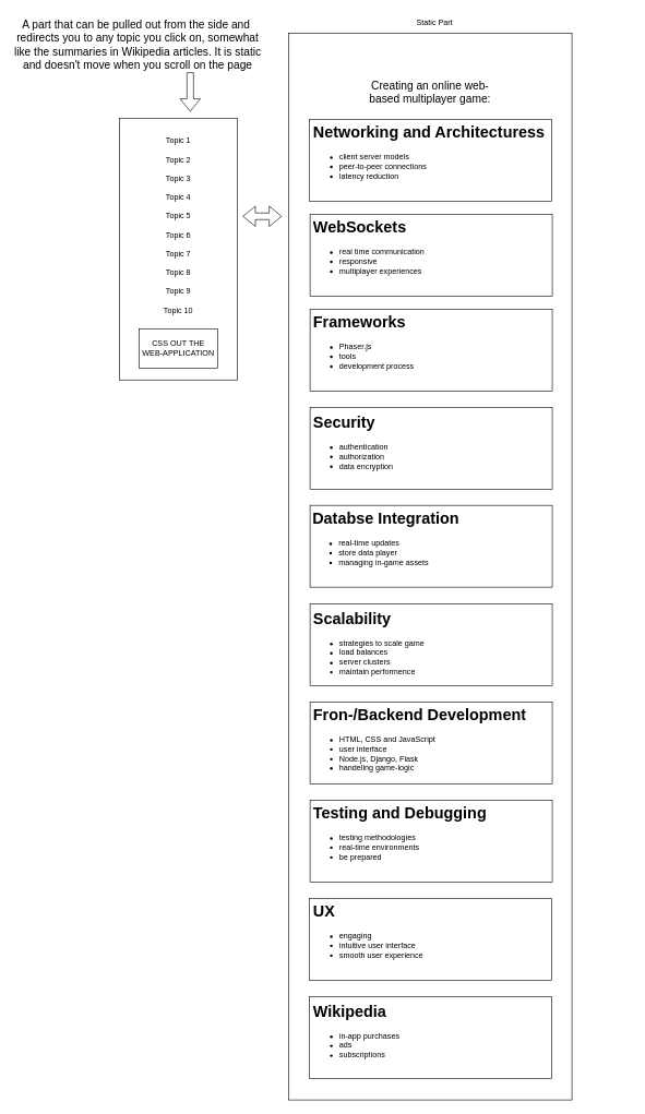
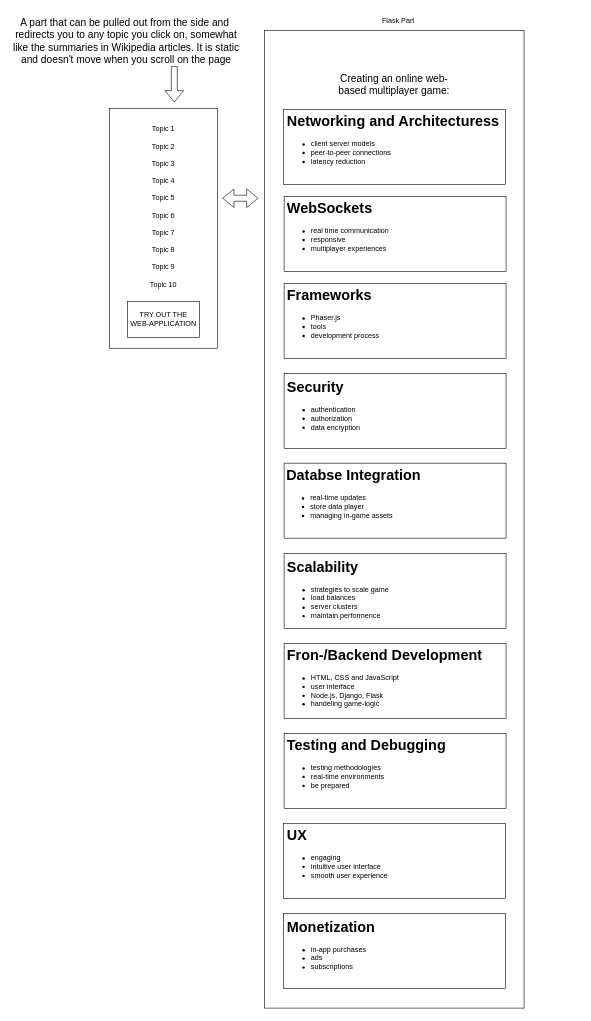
  <mxCell id="0" />
  <mxCell id="1" parent="0" />
  <mxCell id="2" value="" style="rounded=0;whiteSpace=wrap;html=1;" parent="1" vertex="1"><mxGeometry x="440" y="50" width="433" height="1630" as="geometry" /></mxCell>
  <mxCell id="3" value="" style="rounded=0;whiteSpace=wrap;html=1;" parent="1" vertex="1"><mxGeometry x="472" y="182" width="370" height="125" as="geometry" /></mxCell>
  <mxCell id="4" value="Creating an online web-based multiplayer game:" style="text;html=1;strokeColor=none;fillColor=none;align=center;verticalAlign=middle;whiteSpace=wrap;rounded=0;fontSize=17;" parent="1" vertex="1"><mxGeometry x="561" y="122.5" width="191" height="37.5" as="geometry" /></mxCell>
  <mxCell id="5" value="&lt;h1&gt;Networking and Architecturess&lt;/h1&gt;&lt;div&gt;&lt;ul&gt;&lt;li&gt;client server models&lt;/li&gt;&lt;li&gt;peer-to-peer connections&amp;nbsp;&lt;/li&gt;&lt;li&gt;latency reduction&lt;/li&gt;&lt;/ul&gt;&lt;/div&gt;" style="text;html=1;strokeColor=none;fillColor=none;spacing=5;spacingTop=-20;whiteSpace=wrap;overflow=hidden;rounded=0;" parent="1" vertex="1"><mxGeometry x="473" y="182" width="400" height="117.5" as="geometry" /></mxCell>
  <mxCell id="6" value="" style="rounded=0;whiteSpace=wrap;html=1;" parent="1" vertex="1"><mxGeometry x="473" y="327" width="370" height="125" as="geometry" /></mxCell>
  <mxCell id="7" value="" style="rounded=0;whiteSpace=wrap;html=1;" parent="1" vertex="1"><mxGeometry x="473" y="472" width="370" height="125" as="geometry" /></mxCell>
  <mxCell id="8" value="" style="rounded=0;whiteSpace=wrap;html=1;" parent="1" vertex="1"><mxGeometry x="473" y="622" width="370" height="125" as="geometry" /></mxCell>
  <mxCell id="9" value="" style="rounded=0;whiteSpace=wrap;html=1;" parent="1" vertex="1"><mxGeometry x="473" y="771.6" width="370" height="125" as="geometry" /></mxCell>
  <mxCell id="10" value="" style="rounded=0;whiteSpace=wrap;html=1;" parent="1" vertex="1"><mxGeometry x="473" y="922" width="370" height="125" as="geometry" /></mxCell>
  <mxCell id="11" value="" style="rounded=0;whiteSpace=wrap;html=1;" parent="1" vertex="1"><mxGeometry x="473" y="1072" width="370" height="125" as="geometry" /></mxCell>
  <mxCell id="12" value="" style="rounded=0;whiteSpace=wrap;html=1;" parent="1" vertex="1"><mxGeometry x="472" y="1372" width="370" height="125" as="geometry" /></mxCell>
  <mxCell id="13" value="" style="rounded=0;whiteSpace=wrap;html=1;" parent="1" vertex="1"><mxGeometry x="473" y="1222" width="370" height="125" as="geometry" /></mxCell>
  <mxCell id="14" value="" style="rounded=0;whiteSpace=wrap;html=1;" parent="1" vertex="1"><mxGeometry x="472" y="1522" width="370" height="125" as="geometry" /></mxCell>
  <mxCell id="15" value="&lt;h1&gt;WebSockets&lt;/h1&gt;&lt;div&gt;&lt;ul&gt;&lt;li&gt;real time communication&lt;/li&gt;&lt;li&gt;responsive&lt;/li&gt;&lt;li&gt;multiplayer experiences&lt;/li&gt;&lt;/ul&gt;&lt;/div&gt;" style="text;html=1;strokeColor=none;fillColor=none;spacing=5;spacingTop=-20;whiteSpace=wrap;overflow=hidden;rounded=0;" parent="1" vertex="1"><mxGeometry x="473" y="327" width="369" height="120" as="geometry" /></mxCell>
  <mxCell id="16" value="&lt;h1&gt;Frameworks&lt;/h1&gt;&lt;div&gt;&lt;ul&gt;&lt;li&gt;Phaser.js&lt;/li&gt;&lt;li&gt;tools&lt;/li&gt;&lt;li&gt;development process&lt;/li&gt;&lt;/ul&gt;&lt;/div&gt;" style="text;html=1;strokeColor=none;fillColor=none;spacing=5;spacingTop=-20;whiteSpace=wrap;overflow=hidden;rounded=0;" parent="1" vertex="1"><mxGeometry x="473" y="472" width="190" height="120" as="geometry" /></mxCell>
  <mxCell id="17" value="&lt;h1&gt;Security&lt;/h1&gt;&lt;div&gt;&lt;ul&gt;&lt;li&gt;authentication&lt;/li&gt;&lt;li&gt;authorization&lt;/li&gt;&lt;li&gt;data encryption&lt;/li&gt;&lt;/ul&gt;&lt;/div&gt;" style="text;html=1;strokeColor=none;fillColor=none;spacing=5;spacingTop=-20;whiteSpace=wrap;overflow=hidden;rounded=0;" parent="1" vertex="1"><mxGeometry x="473" y="624.5" width="190" height="120" as="geometry" /></mxCell>
  <mxCell id="18" value="&lt;h1&gt;Databse Integration&lt;/h1&gt;&lt;div&gt;&lt;ul&gt;&lt;li&gt;real-time updates&lt;/li&gt;&lt;li&gt;store data player&lt;/li&gt;&lt;li&gt;managing in-game assets&lt;/li&gt;&lt;/ul&gt;&lt;/div&gt;" style="text;html=1;strokeColor=none;fillColor=none;spacing=5;spacingTop=-20;whiteSpace=wrap;overflow=hidden;rounded=0;" parent="1" vertex="1"><mxGeometry x="472" y="771.6" width="330" height="120" as="geometry" /></mxCell>
  <mxCell id="19" value="&lt;h1&gt;Scalability&lt;/h1&gt;&lt;div&gt;&lt;ul&gt;&lt;li&gt;strategies to scale game&lt;/li&gt;&lt;li&gt;load balances&lt;/li&gt;&lt;li&gt;server clusters&lt;/li&gt;&lt;li&gt;maintain performence&lt;/li&gt;&lt;/ul&gt;&lt;/div&gt;" style="text;html=1;strokeColor=none;fillColor=none;spacing=5;spacingTop=-20;whiteSpace=wrap;overflow=hidden;rounded=0;" parent="1" vertex="1"><mxGeometry x="473" y="924.5" width="190" height="120" as="geometry" /></mxCell>
  <mxCell id="20" value="&lt;h1&gt;Fron-/Backend Development&lt;/h1&gt;&lt;div&gt;&lt;ul&gt;&lt;li&gt;HTML, CSS and JavaScript&lt;/li&gt;&lt;li&gt;user interface&lt;/li&gt;&lt;li&gt;Node.js, Django, Flask&lt;/li&gt;&lt;li&gt;handeling game-logic&lt;/li&gt;&lt;/ul&gt;&lt;/div&gt;" style="text;html=1;strokeColor=none;fillColor=none;spacing=5;spacingTop=-20;whiteSpace=wrap;overflow=hidden;rounded=0;" parent="1" vertex="1"><mxGeometry x="473" y="1072" width="490" height="110" as="geometry" /></mxCell>
  <mxCell id="21" value="&lt;h1&gt;Testing and Debugging&lt;/h1&gt;&lt;div&gt;&lt;ul&gt;&lt;li&gt;&lt;span style=&quot;background-color: initial;&quot;&gt;testing methodologies&lt;/span&gt;&lt;br&gt;&lt;/li&gt;&lt;li&gt;&lt;span style=&quot;background-color: initial;&quot;&gt;real-time environments&lt;/span&gt;&lt;/li&gt;&lt;li&gt;be prepared&lt;/li&gt;&lt;/ul&gt;&lt;/div&gt;" style="text;html=1;strokeColor=none;fillColor=none;spacing=5;spacingTop=-20;whiteSpace=wrap;overflow=hidden;rounded=0;" parent="1" vertex="1"><mxGeometry x="473" y="1222" width="380" height="120" as="geometry" /></mxCell>
  <mxCell id="22" value="&lt;h1&gt;UX&lt;/h1&gt;&lt;div&gt;&lt;ul&gt;&lt;li&gt;engaging&lt;/li&gt;&lt;li&gt;intuitive user interface&lt;/li&gt;&lt;li&gt;smooth user experience&lt;/li&gt;&lt;/ul&gt;&lt;/div&gt;" style="text;html=1;strokeColor=none;fillColor=none;spacing=5;spacingTop=-20;whiteSpace=wrap;overflow=hidden;rounded=0;" parent="1" vertex="1"><mxGeometry x="473" y="1372" width="190" height="120" as="geometry" /></mxCell>
- <mxCell id="23" value="&lt;h1&gt;Wikipedia&lt;/h1&gt;&lt;div&gt;&lt;ul&gt;&lt;li&gt;in-app purchases&lt;/li&gt;&lt;li&gt;ads&lt;/li&gt;&lt;li&gt;subscriptions&lt;/li&gt;&lt;/ul&gt;&lt;/div&gt;" style="text;html=1;strokeColor=none;fillColor=none;spacing=5;spacingTop=-20;whiteSpace=wrap;overflow=hidden;rounded=0;" parent="1" vertex="1"><mxGeometry x="473" y="1524.5" width="190" height="120" as="geometry" /></mxCell>
- <mxCell id="24" value="Static Part" style="text;html=1;align=center;verticalAlign=middle;resizable=0;points=[];autosize=1;strokeColor=none;fillColor=none;" parent="1" vertex="1"><mxGeometry x="623" y="20" width="80" height="30" as="geometry" /></mxCell>
+ <mxCell id="23" value="&lt;h1&gt;Monetization&lt;/h1&gt;&lt;div&gt;&lt;ul&gt;&lt;li&gt;in-app purchases&lt;/li&gt;&lt;li&gt;ads&lt;/li&gt;&lt;li&gt;subscriptions&lt;/li&gt;&lt;/ul&gt;&lt;/div&gt;" style="text;html=1;strokeColor=none;fillColor=none;spacing=5;spacingTop=-20;whiteSpace=wrap;overflow=hidden;rounded=0;" parent="1" vertex="1"><mxGeometry x="473" y="1524.5" width="190" height="120" as="geometry" /></mxCell>
+ <mxCell id="24" value="Flask Part" style="text;html=1;align=center;verticalAlign=middle;resizable=0;points=[];autosize=1;strokeColor=none;fillColor=none;" parent="1" vertex="1"><mxGeometry x="623" y="20" width="80" height="30" as="geometry" /></mxCell>
  <mxCell id="25" value="" style="rounded=0;whiteSpace=wrap;html=1;" parent="1" vertex="1"><mxGeometry x="182" y="180" width="180" height="400" as="geometry" /></mxCell>
  <mxCell id="26" value="A part that can be pulled out from the side and&amp;nbsp; redirects you to any topic you click on, somewhat like the summaries in Wikipedia articles. It is static and doesn't move when you scroll on the page" style="text;html=1;strokeColor=none;fillColor=none;align=center;verticalAlign=middle;whiteSpace=wrap;rounded=0;fontSize=17;" parent="1" vertex="1"><mxGeometry x="20" y="50" width="380" height="37.5" as="geometry" /></mxCell>
  <mxCell id="27" value="" style="shape=flexArrow;endArrow=classic;html=1;rounded=0;" parent="1" edge="1"><mxGeometry width="50" height="50" relative="1" as="geometry"><mxPoint x="290" y="110" as="sourcePoint" /><mxPoint x="290" y="170" as="targetPoint" /></mxGeometry></mxCell>
  <mxCell id="28" value="Topic 1&lt;br&gt;&lt;br&gt;Topic 2&lt;br&gt;&lt;br&gt;Topic 3&lt;br&gt;&lt;br&gt;Topic 4&lt;br&gt;&lt;br&gt;Topic 5&lt;br&gt;&lt;br&gt;Topic 6&lt;br&gt;&lt;br&gt;Topic 7&lt;br&gt;&lt;br&gt;Topic 8&lt;br&gt;&lt;br&gt;Topic 9&lt;br&gt;&lt;br&gt;Topic 10" style="text;html=1;strokeColor=none;fillColor=none;align=center;verticalAlign=middle;whiteSpace=wrap;rounded=0;" parent="1" vertex="1"><mxGeometry x="222" y="278" width="100" height="131" as="geometry" /></mxCell>
  <mxCell id="29" value="" style="rounded=0;whiteSpace=wrap;html=1;" parent="1" vertex="1"><mxGeometry x="212" y="502" width="120" height="60" as="geometry" /></mxCell>
- <mxCell id="30" value="CSS OUT THE &lt;br&gt;WEB-APPLICATION" style="text;html=1;strokeColor=none;fillColor=none;align=center;verticalAlign=middle;whiteSpace=wrap;rounded=0;" parent="1" vertex="1"><mxGeometry x="212" y="517" width="120" height="30" as="geometry" /></mxCell>
+ <mxCell id="30" value="TRY OUT THE &lt;br&gt;WEB-APPLICATION" style="text;html=1;strokeColor=none;fillColor=none;align=center;verticalAlign=middle;whiteSpace=wrap;rounded=0;" parent="1" vertex="1"><mxGeometry x="212" y="517" width="120" height="30" as="geometry" /></mxCell>
  <mxCell id="31" value="" style="shape=flexArrow;endArrow=classic;startArrow=classic;html=1;rounded=0;" parent="1" edge="1"><mxGeometry width="100" height="100" relative="1" as="geometry"><mxPoint x="370" y="330" as="sourcePoint" /><mxPoint x="430" y="330" as="targetPoint" /></mxGeometry></mxCell>
